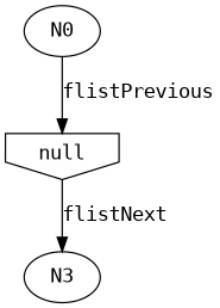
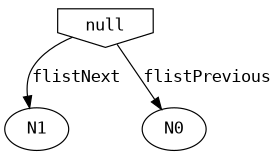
  digraph {
    fontname="DejaVu Sans Mono"
    nodesep=.5
    ordering=out
    node [fontname="DejaVu Sans Mono"]
    edge [fontname="DejaVu Sans Mono"]
    null [shape=invhouse]
-   N1 [label=N3]
+   N1
    N0
    null -> N1 [label=flistNext]
-   N0 -> null [label=flistPrevious]
+   null -> N0 [label=flistPrevious]
  }
